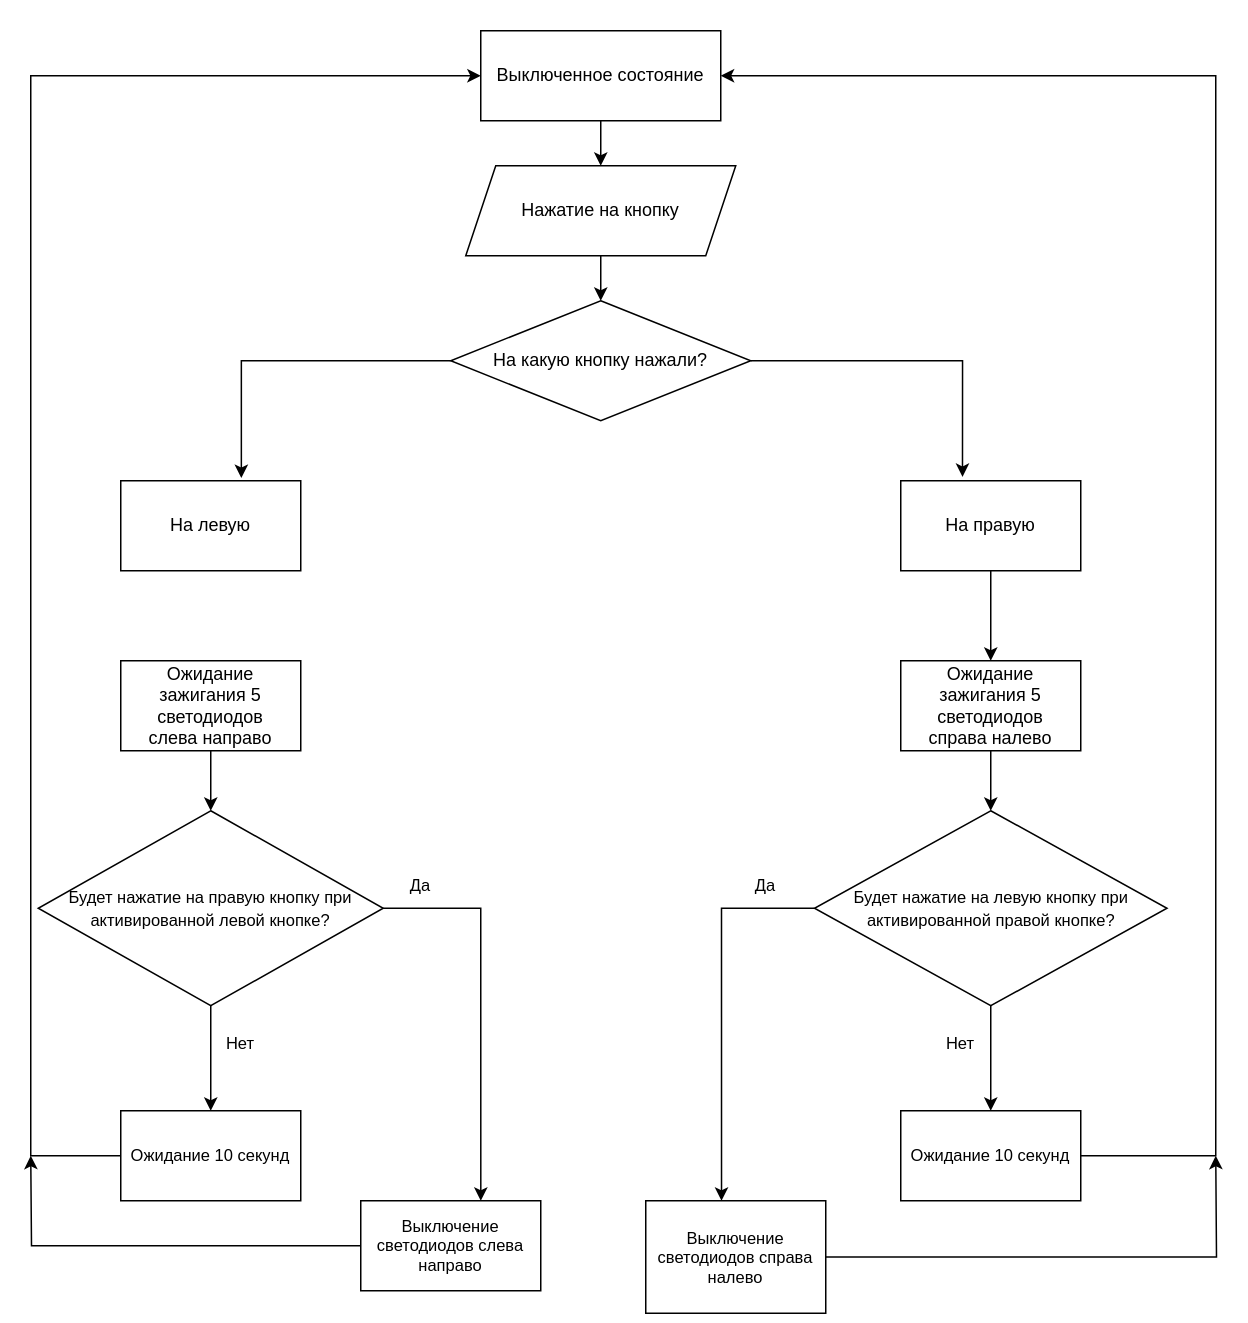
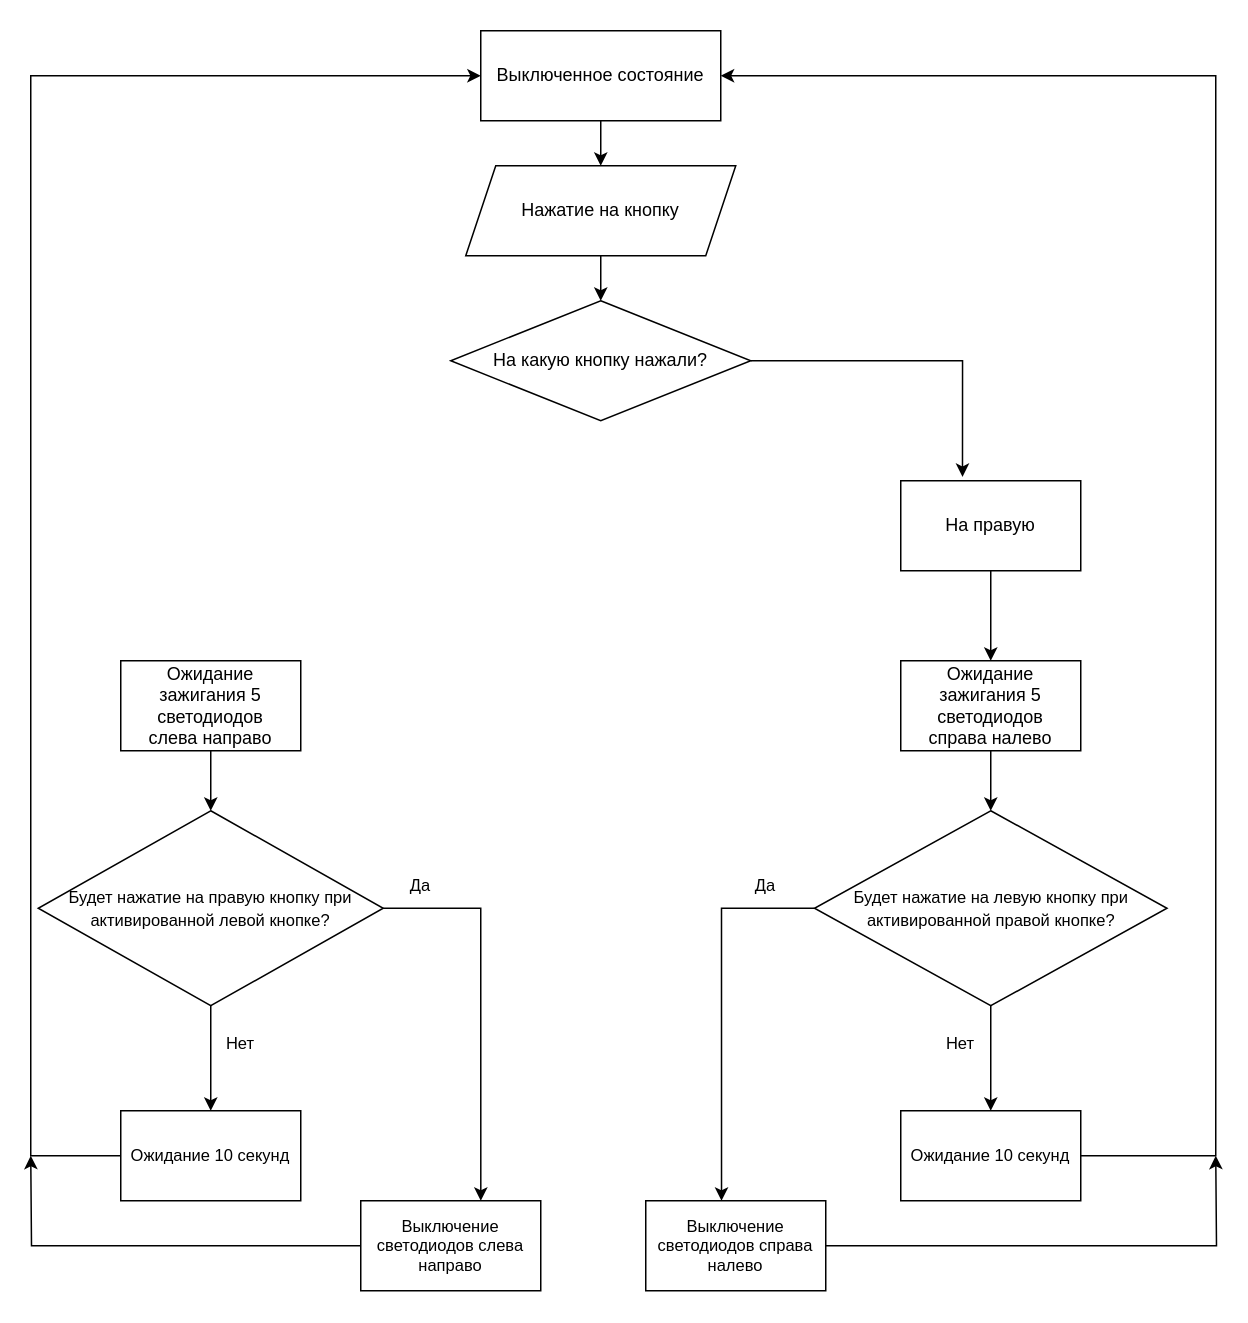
  <mxCell id="0" />
  <mxCell id="1" parent="0" />
- <mxCell id="2" style="edgeStyle=orthogonalEdgeStyle;rounded=0;orthogonalLoop=1;jettySize=auto;html=1;entryX=0.67;entryY=-0.03;entryDx=0;entryDy=0;entryPerimeter=0;exitX=0;exitY=0.5;exitDx=0;exitDy=0;" edge="1" parent="1" source="4" target="5"><mxGeometry relative="1" as="geometry"><mxPoint x="160" y="190" as="targetPoint" /><Array as="points"><mxPoint x="160" y="240" /></Array></mxGeometry></mxCell>
  <mxCell id="3" style="edgeStyle=orthogonalEdgeStyle;rounded=0;orthogonalLoop=1;jettySize=auto;html=1;entryX=0.343;entryY=-0.043;entryDx=0;entryDy=0;entryPerimeter=0;exitX=1;exitY=0.5;exitDx=0;exitDy=0;" edge="1" parent="1" source="4" target="7"><mxGeometry relative="1" as="geometry"><mxPoint x="640" y="180" as="targetPoint" /><Array as="points"><mxPoint x="641" y="240" /></Array></mxGeometry></mxCell>
  <mxCell id="4" value="На какую кнопку нажали?" style="rhombus;whiteSpace=wrap;html=1;" vertex="1" parent="1"><mxGeometry x="300" y="200" width="200" height="80" as="geometry" /></mxCell>
- <mxCell id="5" value="На левую" style="rounded=0;whiteSpace=wrap;html=1;" vertex="1" parent="1"><mxGeometry x="80" y="320" width="120" height="60" as="geometry" /></mxCell>
  <mxCell id="6" style="edgeStyle=orthogonalEdgeStyle;rounded=0;orthogonalLoop=1;jettySize=auto;html=1;entryX=0.5;entryY=0;entryDx=0;entryDy=0;" edge="1" parent="1" source="7" target="11"><mxGeometry relative="1" as="geometry" /></mxCell>
  <mxCell id="7" value="На правую" style="rounded=0;whiteSpace=wrap;html=1;" vertex="1" parent="1"><mxGeometry x="600" y="320" width="120" height="60" as="geometry" /></mxCell>
  <mxCell id="8" style="edgeStyle=orthogonalEdgeStyle;rounded=0;orthogonalLoop=1;jettySize=auto;html=1;entryX=0.5;entryY=0;entryDx=0;entryDy=0;fontSize=11;" edge="1" parent="1" source="9" target="18"><mxGeometry relative="1" as="geometry" /></mxCell>
  <mxCell id="9" value="Ожидание зажигания 5 светодиодов&lt;br&gt;слева направо" style="rounded=0;whiteSpace=wrap;html=1;" vertex="1" parent="1"><mxGeometry x="80" y="440" width="120" height="60" as="geometry" /></mxCell>
  <mxCell id="10" style="edgeStyle=orthogonalEdgeStyle;rounded=0;orthogonalLoop=1;jettySize=auto;html=1;entryX=0.5;entryY=0;entryDx=0;entryDy=0;fontSize=11;" edge="1" parent="1" source="11" target="21"><mxGeometry relative="1" as="geometry" /></mxCell>
  <mxCell id="11" value="Ожидание зажигания 5 светодиодов&lt;br&gt;справа налево" style="rounded=0;whiteSpace=wrap;html=1;" vertex="1" parent="1"><mxGeometry x="600" y="440" width="120" height="60" as="geometry" /></mxCell>
  <mxCell id="12" style="edgeStyle=orthogonalEdgeStyle;rounded=0;orthogonalLoop=1;jettySize=auto;html=1;entryX=0.5;entryY=0;entryDx=0;entryDy=0;" edge="1" parent="1" source="13" target="15"><mxGeometry relative="1" as="geometry" /></mxCell>
  <mxCell id="13" value="Выключенное состояние" style="rounded=0;whiteSpace=wrap;html=1;" vertex="1" parent="1"><mxGeometry x="320" width="160" height="60" as="geometry" y="20" /></mxCell>
  <mxCell id="14" style="edgeStyle=orthogonalEdgeStyle;rounded=0;orthogonalLoop=1;jettySize=auto;html=1;entryX=0.5;entryY=0;entryDx=0;entryDy=0;" edge="1" parent="1" source="15" target="4"><mxGeometry relative="1" as="geometry" /></mxCell>
  <mxCell id="15" value="Нажатие на кнопку" style="shape=parallelogram;perimeter=parallelogramPerimeter;whiteSpace=wrap;html=1;fixedSize=1;" vertex="1" parent="1"><mxGeometry x="310" y="110" width="180" height="60" as="geometry" /></mxCell>
  <mxCell id="16" style="edgeStyle=orthogonalEdgeStyle;rounded=0;orthogonalLoop=1;jettySize=auto;html=1;fontSize=11;entryX=0.5;entryY=0;entryDx=0;entryDy=0;" edge="1" parent="1" source="18" target="23"><mxGeometry relative="1" as="geometry"><mxPoint x="140" y="730" as="targetPoint" /></mxGeometry></mxCell>
  <mxCell id="17" style="edgeStyle=orthogonalEdgeStyle;rounded=0;orthogonalLoop=1;jettySize=auto;html=1;fontSize=11;entryX=0.667;entryY=0;entryDx=0;entryDy=0;entryPerimeter=0;" edge="1" parent="1" source="18" target="31"><mxGeometry relative="1" as="geometry"><mxPoint x="320" y="680" as="targetPoint" /><Array as="points"><mxPoint x="320" y="605" /></Array></mxGeometry></mxCell>
  <mxCell id="18" value="&lt;p style=&quot;line-height: 120%;&quot;&gt;&lt;font style=&quot;font-size: 11px;&quot;&gt;Будет нажатие на правую кнопку при активированной левой кнопке?&lt;/font&gt;&lt;/p&gt;" style="rhombus;whiteSpace=wrap;html=1;" vertex="1" parent="1"><mxGeometry x="25" y="540" width="230" height="130" as="geometry" /></mxCell>
  <mxCell id="19" style="edgeStyle=orthogonalEdgeStyle;rounded=0;orthogonalLoop=1;jettySize=auto;html=1;entryX=0.5;entryY=0;entryDx=0;entryDy=0;fontSize=11;" edge="1" parent="1" source="21" target="26"><mxGeometry relative="1" as="geometry" /></mxCell>
  <mxCell id="20" style="edgeStyle=orthogonalEdgeStyle;rounded=0;orthogonalLoop=1;jettySize=auto;html=1;fontSize=11;entryX=0.421;entryY=0;entryDx=0;entryDy=0;entryPerimeter=0;" edge="1" parent="1" source="21" target="33"><mxGeometry relative="1" as="geometry"><mxPoint x="480.5" y="670" as="targetPoint" /><Array as="points"><mxPoint x="481" y="605" /></Array></mxGeometry></mxCell>
  <mxCell id="21" value="&lt;p style=&quot;line-height: 120%;&quot;&gt;&lt;font style=&quot;font-size: 11px;&quot;&gt;Будет нажатие на левую кнопку при активированной правой кнопке?&lt;/font&gt;&lt;/p&gt;" style="rhombus;whiteSpace=wrap;html=1;" vertex="1" parent="1"><mxGeometry x="542.5" y="540" width="235" height="130" as="geometry" /></mxCell>
  <mxCell id="22" style="edgeStyle=orthogonalEdgeStyle;rounded=0;orthogonalLoop=1;jettySize=auto;html=1;fontSize=11;entryX=0;entryY=0.5;entryDx=0;entryDy=0;" edge="1" parent="1" source="23" target="13"><mxGeometry relative="1" as="geometry"><mxPoint x="20" y="60" as="targetPoint" /><Array as="points"><mxPoint x="20" y="770" /><mxPoint x="20" y="50" /></Array></mxGeometry></mxCell>
  <mxCell id="23" value="Ожидание 10 секунд" style="rounded=0;whiteSpace=wrap;html=1;fontSize=11;" vertex="1" parent="1"><mxGeometry x="80" y="740" width="120" height="60" as="geometry" /></mxCell>
  <mxCell id="24" value="Нет" style="text;html=1;strokeColor=none;fillColor=none;align=center;verticalAlign=middle;whiteSpace=wrap;rounded=0;fontSize=11;" vertex="1" parent="1"><mxGeometry x="130" y="680" width="60" height="30" as="geometry" /></mxCell>
  <mxCell id="25" style="edgeStyle=orthogonalEdgeStyle;rounded=0;orthogonalLoop=1;jettySize=auto;html=1;fontSize=11;entryX=1;entryY=0.5;entryDx=0;entryDy=0;" edge="1" parent="1" source="26" target="13"><mxGeometry relative="1" as="geometry"><mxPoint x="800" y="50" as="targetPoint" /><Array as="points"><mxPoint x="810" y="770" /><mxPoint x="810" y="50" /></Array></mxGeometry></mxCell>
  <mxCell id="26" value="Ожидание 10 секунд" style="rounded=0;whiteSpace=wrap;html=1;fontSize=11;" vertex="1" parent="1"><mxGeometry x="600" y="740" width="120" height="60" as="geometry" /></mxCell>
  <mxCell id="27" value="Нет" style="text;html=1;strokeColor=none;fillColor=none;align=center;verticalAlign=middle;whiteSpace=wrap;rounded=0;fontSize=11;" vertex="1" parent="1"><mxGeometry x="610" y="680" width="60" height="30" as="geometry" /></mxCell>
  <mxCell id="28" value="Да" style="text;html=1;strokeColor=none;fillColor=none;align=center;verticalAlign=middle;whiteSpace=wrap;rounded=0;fontSize=11;" vertex="1" parent="1"><mxGeometry x="250" y="575" width="60" height="30" as="geometry" /></mxCell>
  <mxCell id="29" value="Да" style="text;html=1;strokeColor=none;fillColor=none;align=center;verticalAlign=middle;whiteSpace=wrap;rounded=0;fontSize=11;" vertex="1" parent="1"><mxGeometry x="480" y="575" width="60" height="30" as="geometry" /></mxCell>
  <mxCell id="30" style="edgeStyle=orthogonalEdgeStyle;rounded=0;orthogonalLoop=1;jettySize=auto;html=1;fontSize=11;" edge="1" parent="1" source="31"><mxGeometry relative="1" as="geometry"><mxPoint x="20" y="770" as="targetPoint" /></mxGeometry></mxCell>
  <mxCell id="31" value="Выключение светодиодов слева направо" style="rounded=0;whiteSpace=wrap;html=1;fontSize=11;" vertex="1" parent="1"><mxGeometry x="240" y="800" width="120" height="60" as="geometry" /></mxCell>
  <mxCell id="32" style="edgeStyle=orthogonalEdgeStyle;rounded=0;orthogonalLoop=1;jettySize=auto;html=1;fontSize=11;" edge="1" parent="1" source="33"><mxGeometry relative="1" as="geometry"><mxPoint x="810" y="770" as="targetPoint" /></mxGeometry></mxCell>
- <mxCell id="33" value="Выключение светодиодов справа налево" style="rounded=0;whiteSpace=wrap;html=1;fontSize=11;" vertex="1" parent="1"><mxGeometry x="430" y="800" width="120" height="75" as="geometry" /></mxCell>
+ <mxCell id="33" value="Выключение светодиодов справа налево" style="rounded=0;whiteSpace=wrap;html=1;fontSize=11;" vertex="1" parent="1"><mxGeometry x="430" y="800" width="120" height="60" as="geometry" /></mxCell>
